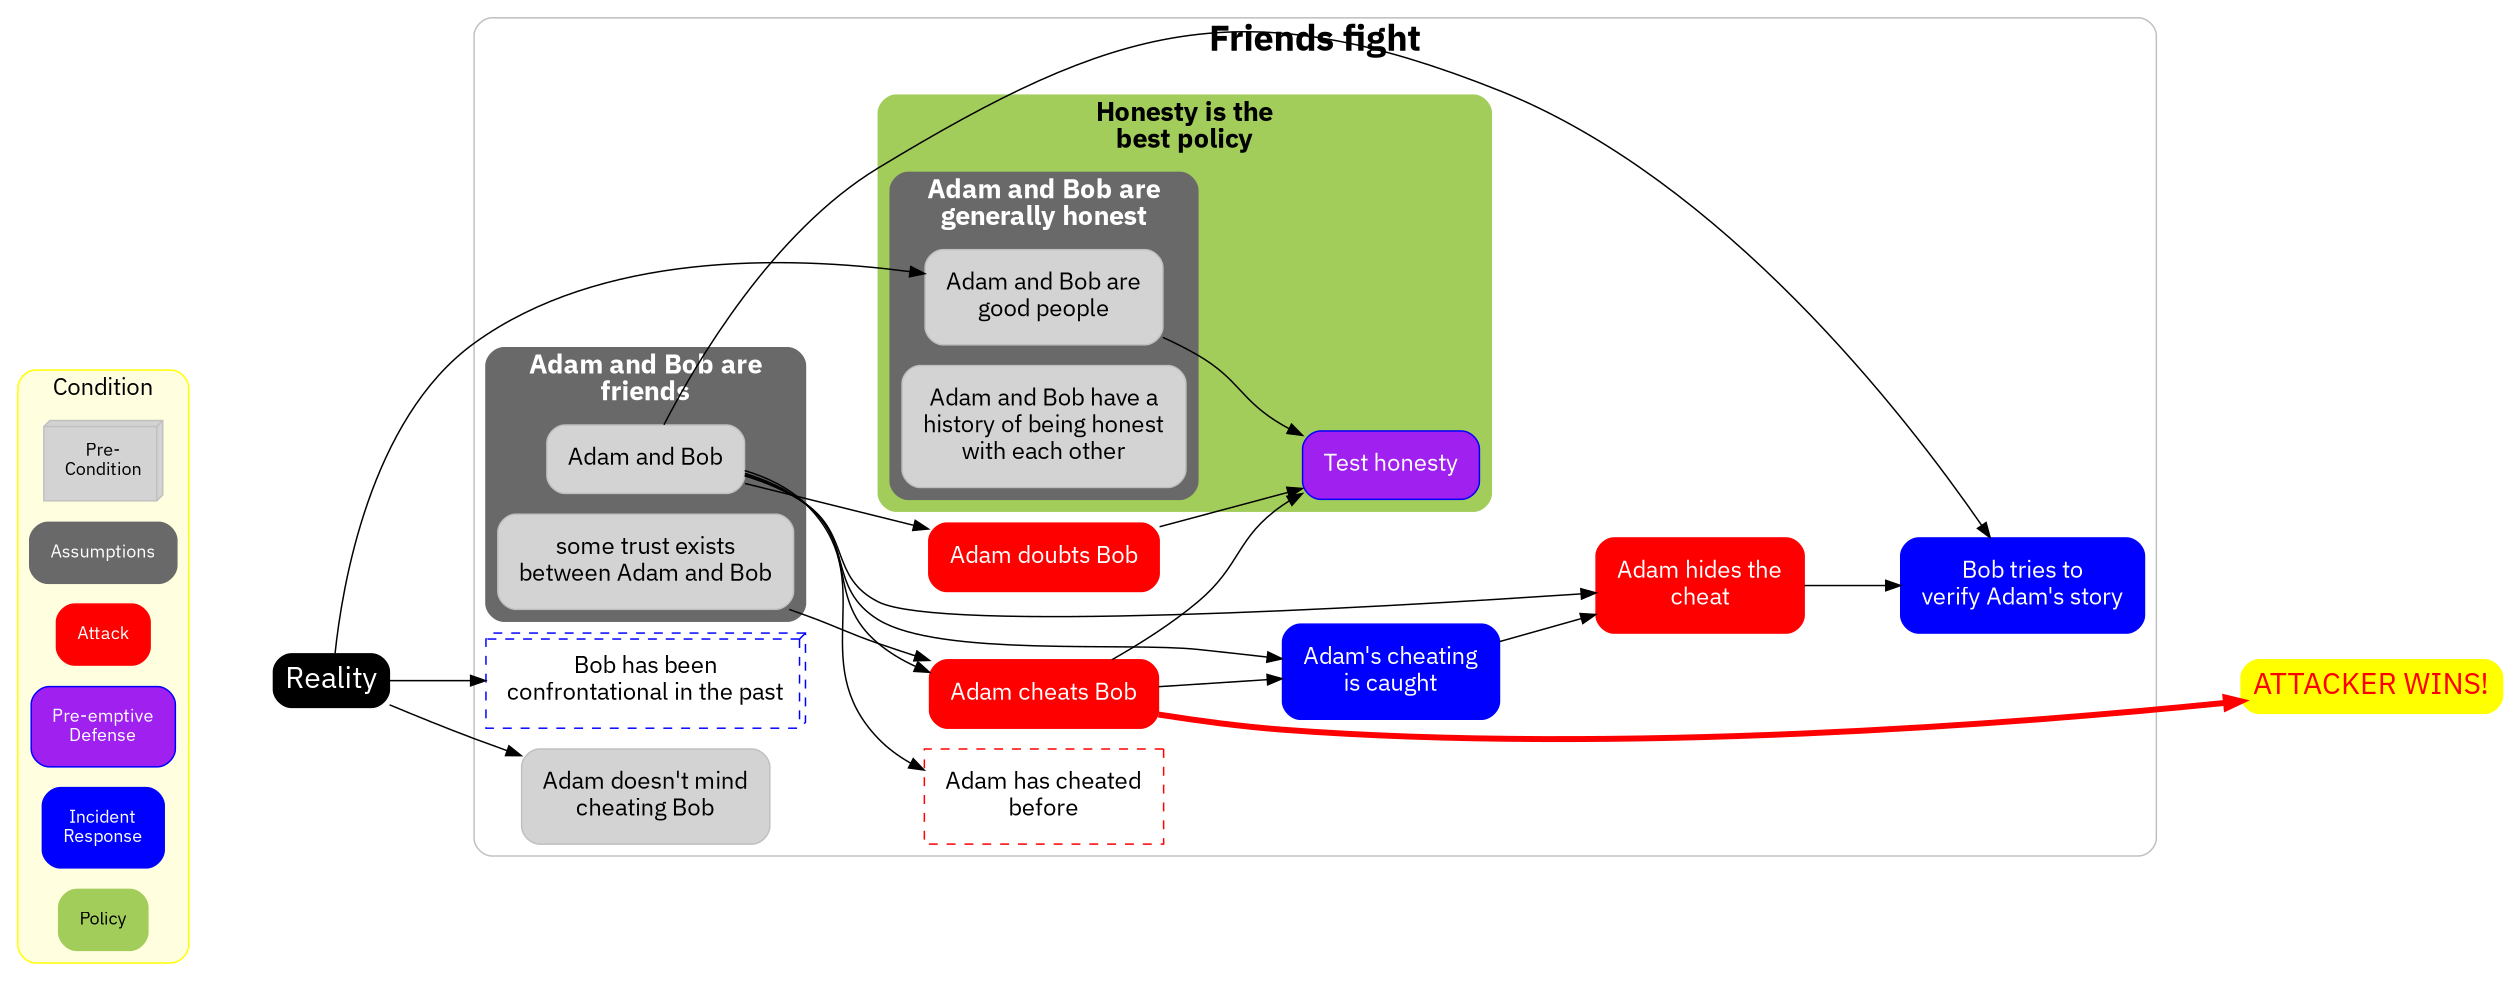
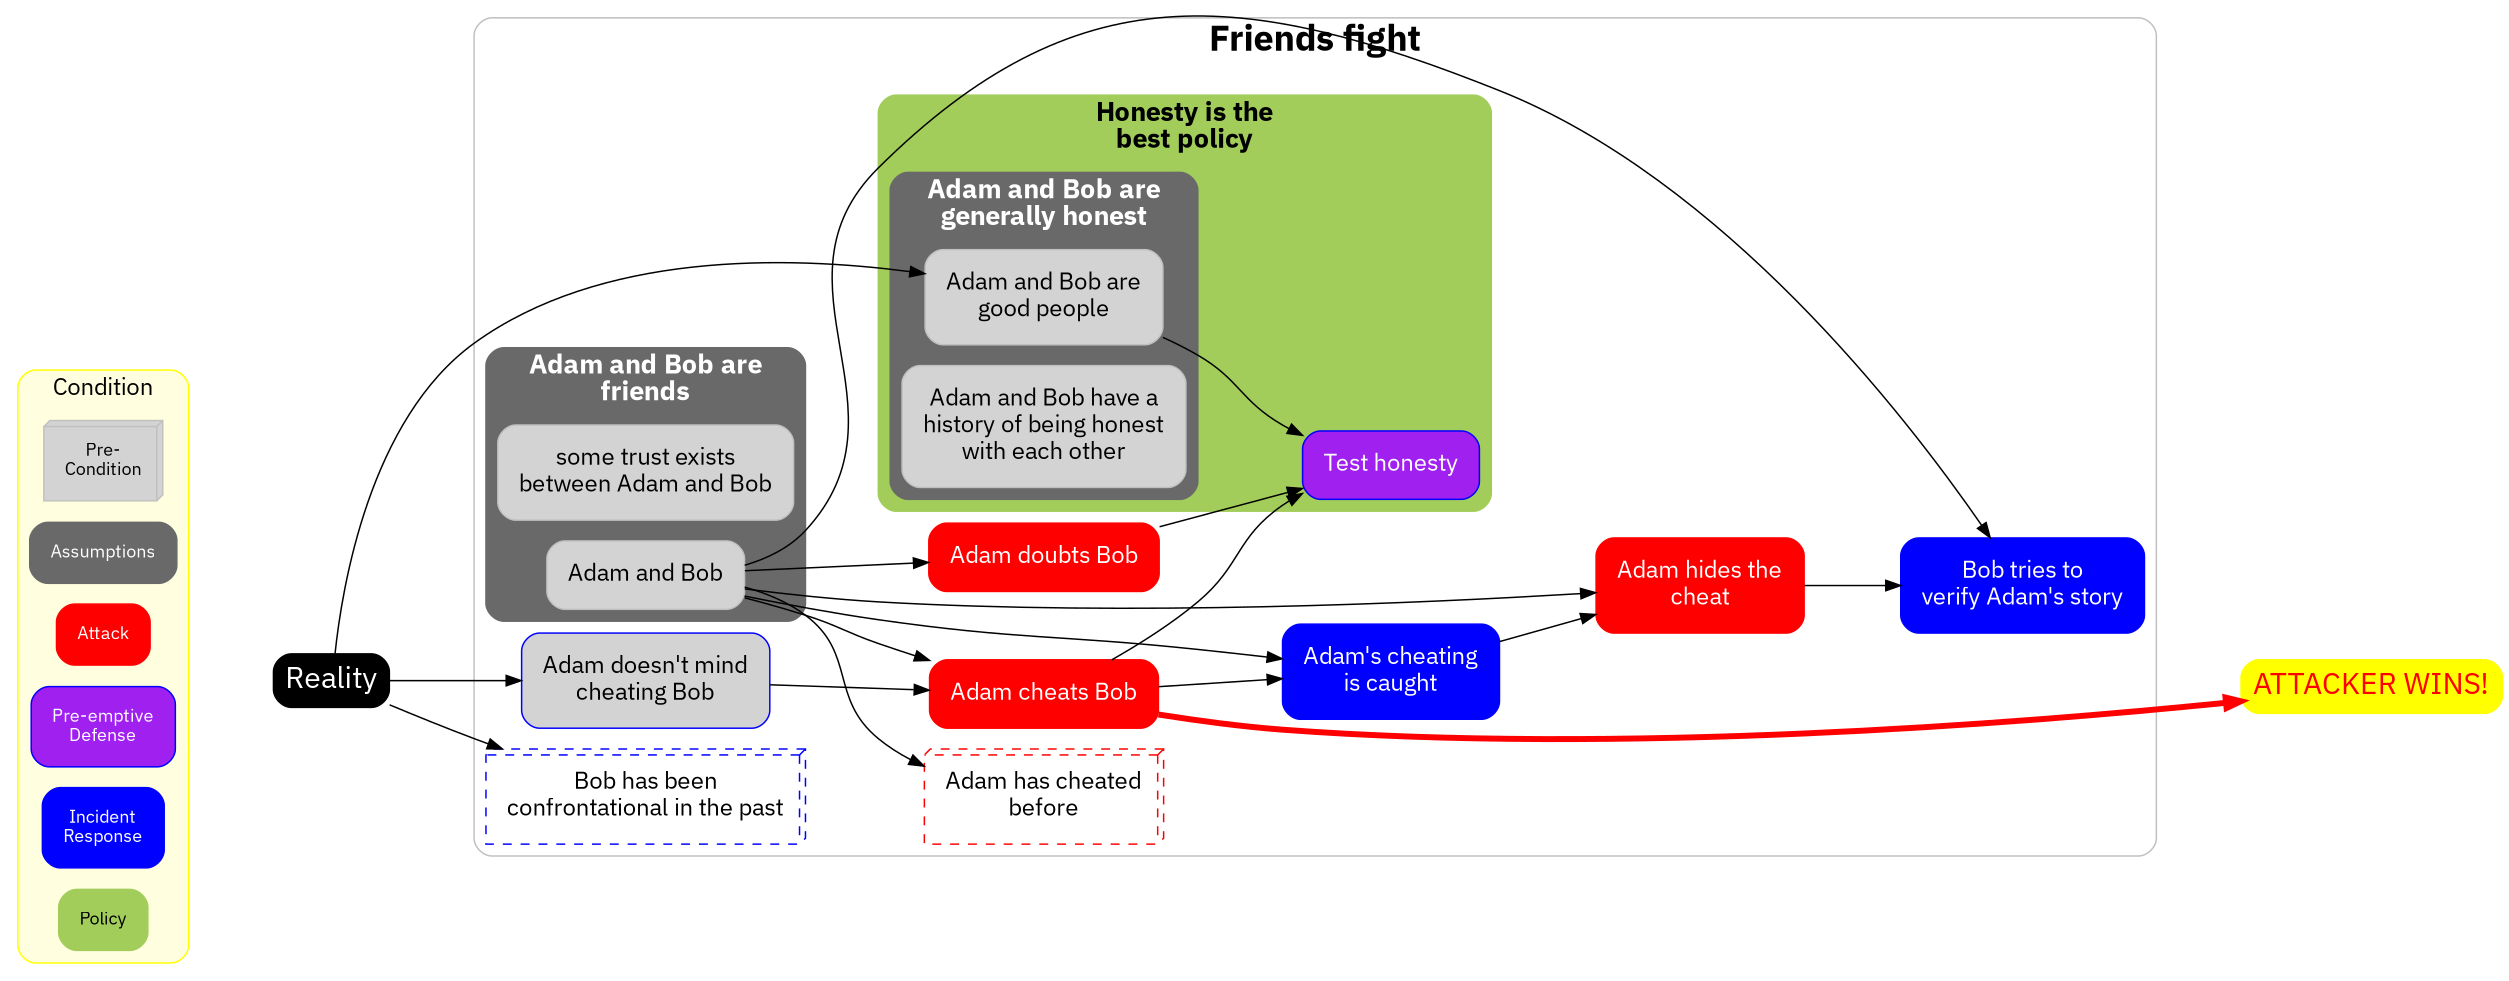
  digraph {
    compound=true
    fontname="IBM Plex Sans"
    nodesep=0.2
    rankdir=LR
    ranksep=0.9
    splines=true
    style="filled, rounded"
    node [color=gray fillcolor=lightgray fontcolor=white fontname="IBM Plex Sans" fontsize=16 margin=0.2 shape=box style="filled, rounded"]
    edge [fontname="IBM Plex Sans"]
-   n1 [fontcolor=black label="Adam doesn't mind\ncheating Bob"]
+   n1 [color=blue fontcolor=black label="Adam doesn't mind\ncheating Bob"]
    n2 [fontcolor=black label="some trust exists\nbetween Adam and Bob"]
    n3 [fontcolor=black label="Adam and Bob"]
    n4 [fontcolor=black label="Adam and Bob are\ngood people"]
    n5 [fontcolor=black label="Adam and Bob have a\nhistory of being honest\nwith each other"]
    n6 [color=blue fillcolor=purple label="Test honesty"]
    n7 [color=red fillcolor=red label="Adam doubts Bob"]
    n8 [color=blue fillcolor=transparent fontcolor=black label="Bob has been\nconfrontational in the past" shape=box3d style="filled, dashed"]
    n9 [color=blue fillcolor=blue label="Adam's cheating\nis caught"]
    n10 [color=blue fillcolor=blue label="Bob tries to\nverify Adam's story"]
    n11 [color=red fillcolor=red label="Adam cheats Bob"]
    n12 [color=red fillcolor=red label="Adam hides the\ncheat"]
-   n13 [color=red fillcolor=transparent fontcolor=black label="Adam has cheated\nbefore" style="filled, dashed"]
+   n13 [color=red fillcolor=transparent fontcolor=black label="Adam has cheated\nbefore" shape=box3d style="filled, dashed"]
    n14 [fontcolor=black fontsize=12 label="Pre-\nCondition" shape=box3d]
    n15 [color=dimgray fillcolor=dimgray fontsize=12 label=Assumptions]
    n16 [color=red fillcolor=red fontsize=12 label=Attack]
    n17 [color=blue fillcolor=purple fontsize=12 label="Pre-emptive\nDefense"]
    n18 [color=blue fillcolor=blue fontsize=12 label="Incident\nResponse"]
    n19 [color=darkolivegreen3 fillcolor=darkolivegreen3 fontcolor=black fontsize=12 label=Policy]
    n20 [color=yellow fillcolor=yellow fontcolor=red fontsize=20 label="ATTACKER WINS!" margin=""]
    n21 [color=black fillcolor=black fontsize=20 label=Reality margin=""]
    subgraph cluster_1 {
      color=gray
      fillcolor=transparent
      fontcolor=black
      fontsize=24
      label=<<B>Friends fight</B>>
      n7
      n8
      n9
      n10
      n11
      n12
      n13
      subgraph sub_2 {
        color=gray
        fillcolor=transparent
        fontcolor=black
        fontsize=24
        label=<<B>Friends fight</B>>
        rank=same
        n1
      }
      subgraph cluster_3 {
        color=dimgray
        fillcolor=dimgray
        fontcolor=white
        fontsize=18
        label=<<B>Adam and Bob are<br></br>friends</B>>
        subgraph sub_4 {
          color=dimgray
          fillcolor=dimgray
          fontcolor=white
          fontsize=18
          label=<<B>Adam and Bob are<br></br>friends</B>>
          rank=same
          n2
          n3
        }
      }
      subgraph cluster_5 {
        color=darkolivegreen3
        fillcolor=darkolivegreen3
        fontcolor=black
        fontsize=18
        label=<<B>Honesty is the<br></br>best policy</B>>
        n6
        subgraph sub_6 {
          color=darkolivegreen3
          fillcolor=darkolivegreen3
          fontcolor=black
          fontsize=18
          label=<<B>Honesty is the<br></br>best policy</B>>
          rank=same
        }
        subgraph cluster_7 {
          color=dimgray
          fillcolor=dimgray
          fontcolor=white
          fontsize=18
          label=<<B>Adam and Bob are<br></br>generally honest</B>>
          subgraph sub_8 {
            color=dimgray
            fillcolor=dimgray
            fontcolor=white
            fontsize=18
            label=<<B>Adam and Bob are<br></br>generally honest</B>>
            rank=same
            n4
            n5
          }
        }
      }
    }
    subgraph cluster_9 {
      color=yellow
      fillcolor=lightyellow
      fontsize=16
      label=Condition
      nodesep=0.1
      ranksep=0.2
      n14
      n15
      n16
      n17
      n18
      n19
    }
-   n2 -> n11
+   n1 -> n11
    n3 -> n7
    n3 -> n9
    n3 -> n10
    n3 -> n11
    n3 -> n12
    n3 -> n13
    n4 -> n6
    n6 -> n20 [style=invis]
    n6 -> n20 [style=invis]
    n6 -> n20 [style=invis]
    n7 -> n6
    n8 -> n20 [style=invis]
    n9 -> n12
    n10 -> n20 [style=invis]
    n10 -> n20 [style=invis]
    n11 -> n6
    n11 -> n9
    n11 -> n20 [color=red penwidth=4]
    n12 -> n10
    n13 -> n20 [style=invis]
    n14 -> n21 [style=invis]
    n15 -> n21 [style=invis]
    n16 -> n21 [style=invis]
    n17 -> n21 [style=invis]
    n18 -> n21 [style=invis]
    n19 -> n21 [style=invis]
    n21 -> n1
    n21 -> n4
    n21 -> n8
  }
